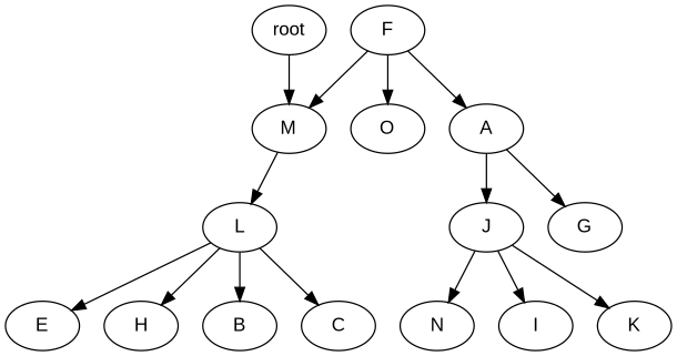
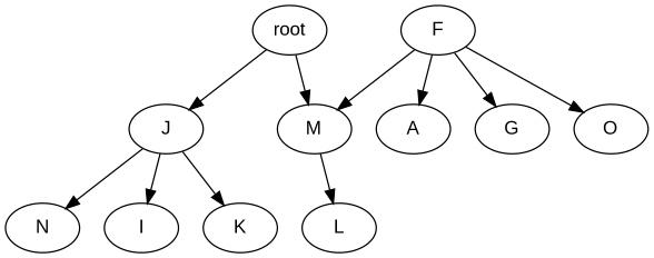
  digraph {
    fontname="Liberation Sans"
    node [fontname="Liberation Sans"]
    edge [fontname="Liberation Sans"]
    n1 [label=root]
    n2 [label=M]
    n3 [label=J]
    n4 [label=L]
    n5 [label=N]
    n6 [label=I]
    n7 [label=K]
-   n8 [label=E]
-   n9 [label=H]
-   n10 [label=B]
-   n11 [label=C]
    n12 [label=F]
    n13 [label=G]
    n14 [label=O]
    n15 [label=A]
    n1 -> n2
-   n15 -> n3
+   n1 -> n3
    n2 -> n4
    n3 -> n5
    n3 -> n6
    n3 -> n7
-   n4 -> n8
-   n4 -> n9
-   n4 -> n10
-   n4 -> n11
    n12 -> n2
-   n15 -> n13
+   n12 -> n13
    n12 -> n14
    n12 -> n15
  }
